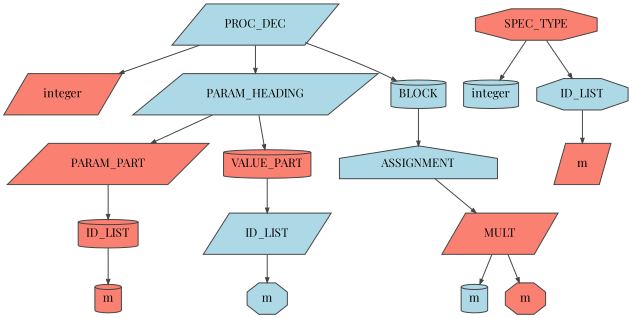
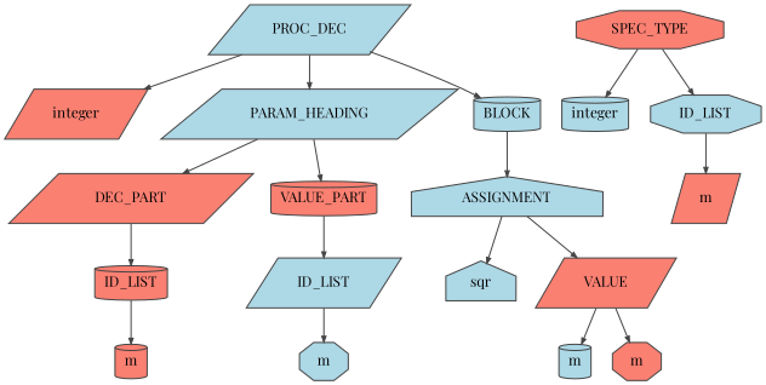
  digraph {
    bgcolor=white
    fontname="Playfair Display"
    ordering=out
    ranksep=.4
    node [color="#444444" fillcolor=lightblue fixedsize=false fontcolor=black fontname="Playfair Display" fontsize=12 shape=parallelogram style="filled, solid"]
    edge [arrowsize=.5 color="#444444" fontname="Playfair Display"]
    n1 [height=.25 label=PROC_DEC width=.25]
    n2 [fillcolor=salmon height=.25 label=integer width=.25]
    n3 [height=.25 label=PARAM_HEADING width=.25]
    n4 [height=.25 label=BLOCK shape=cylinder width=.25]
-   n5 [fillcolor=salmon height=.25 label=PARAM_PART width=.25]
+   n5 [fillcolor=salmon height=.25 label=DEC_PART width=.25]
    n6 [fillcolor=salmon height=.25 label=VALUE_PART shape=cylinder width=.25]
    n7 [height=.25 label=ASSIGNMENT shape=house width=.25]
    n8 [fillcolor=salmon height=.25 label=ID_LIST shape=cylinder width=.25]
    n9 [height=.25 label=ID_LIST width=.25]
    n10 [fillcolor=salmon height=.25 label=m shape=cylinder width=.25]
    n11 [height=.25 label=m shape=octagon width=.25]
    n12 [fillcolor=salmon height=.25 label=SPEC_TYPE shape=octagon width=.25]
    n13 [height=.25 label=integer shape=cylinder width=.25]
    n14 [height=.25 label=ID_LIST shape=octagon width=.25]
    n15 [fillcolor=salmon height=.25 label=m width=.25]
-   n17 [fillcolor=salmon height=.25 label=MULT width=.25]
+   n16 [height=.25 label=sqr shape=house width=.25]
+   n17 [fillcolor=salmon height=.25 label=VALUE width=.25]
    n18 [height=.25 label=m shape=cylinder width=.25]
    n19 [fillcolor=salmon height=.25 label=m shape=octagon width=.25]
    n1 -> n2
    n1 -> n3
    n1 -> n4
    n3 -> n5
    n3 -> n6
    n4 -> n7
    n5 -> n8
    n6 -> n9
+   n7 -> n16
    n7 -> n17
    n8 -> n10
    n9 -> n11
    n12 -> n13
    n12 -> n14
    n14 -> n15
    n17 -> n18
    n17 -> n19
  }
